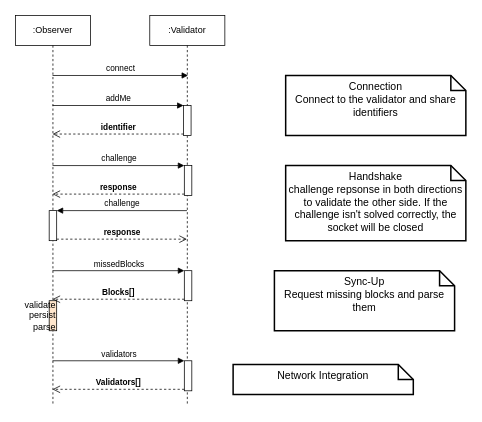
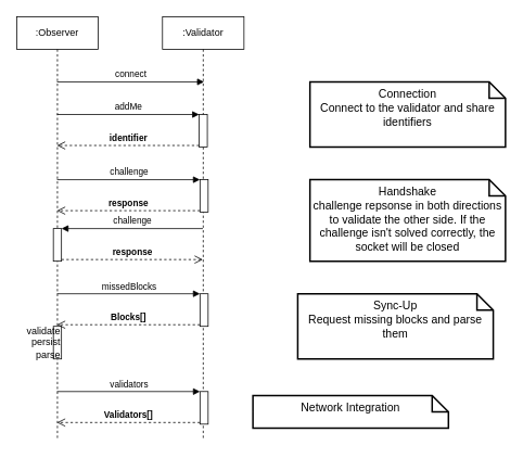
  <mxCell id="0" />
  <mxCell id="1" parent="0" />
  <mxCell id="2" value=":Observer" style="shape=umlLifeline;perimeter=lifelinePerimeter;whiteSpace=wrap;html=1;container=1;collapsible=0;recursiveResize=0;outlineConnect=0;" vertex="1" parent="1"><mxGeometry x="20" y="20" width="100" height="520" as="geometry" /></mxCell>
  <mxCell id="3" value="" style="html=1;points=[];perimeter=orthogonalPerimeter;" vertex="1" parent="2"><mxGeometry x="45" y="260" width="10" height="40" as="geometry" /></mxCell>
- <mxCell id="4" value="validate&lt;br&gt;persist&lt;br&gt;parse" style="html=1;points=[];perimeter=orthogonalPerimeter;align=right;fillColor=#ffe6cc;" vertex="1" parent="2"><mxGeometry x="45" y="380" width="10" height="40" as="geometry" /></mxCell>
+ <mxCell id="4" value="validate&lt;br&gt;persist&lt;br&gt;parse" style="html=1;points=[];perimeter=orthogonalPerimeter;align=right;" vertex="1" parent="2"><mxGeometry x="45" y="380" width="10" height="40" as="geometry" /></mxCell>
  <mxCell id="5" value=":Validator" style="shape=umlLifeline;perimeter=lifelinePerimeter;whiteSpace=wrap;html=1;container=1;collapsible=0;recursiveResize=0;outlineConnect=0;" vertex="1" parent="1"><mxGeometry x="199" y="20" width="100" height="520" as="geometry" /></mxCell>
  <mxCell id="6" value="" style="html=1;points=[];perimeter=orthogonalPerimeter;align=left;" vertex="1" parent="5"><mxGeometry x="45" y="120" width="10" height="40" as="geometry" /></mxCell>
  <mxCell id="7" value="" style="html=1;points=[];perimeter=orthogonalPerimeter;" vertex="1" parent="5"><mxGeometry x="46" y="460" width="10" height="40" as="geometry" /></mxCell>
  <mxCell id="8" value="" style="html=1;points=[];perimeter=orthogonalPerimeter;align=left;" vertex="1" parent="5"><mxGeometry x="46" y="200" width="10" height="40" as="geometry" /></mxCell>
  <mxCell id="9" value="" style="html=1;points=[];perimeter=orthogonalPerimeter;" vertex="1" parent="5"><mxGeometry x="46" y="340" width="10" height="40" as="geometry" /></mxCell>
  <mxCell id="10" value="connect" style="html=1;verticalAlign=bottom;endArrow=block;" edge="1" parent="1"><mxGeometry width="80" relative="1" as="geometry"><mxPoint x="69.5" y="100" as="sourcePoint" /><mxPoint x="250" y="100" as="targetPoint" /></mxGeometry></mxCell>
  <mxCell id="11" value="addMe" style="html=1;verticalAlign=bottom;endArrow=block;entryX=0;entryY=0;" edge="1" target="6" parent="1" source="2"><mxGeometry relative="1" as="geometry"><mxPoint x="174" y="140" as="sourcePoint" /></mxGeometry></mxCell>
  <mxCell id="12" value="&lt;b&gt;identifier&lt;/b&gt;" style="html=1;verticalAlign=bottom;endArrow=open;dashed=1;endSize=8;exitX=0;exitY=0.95;" edge="1" source="6" parent="1" target="2"><mxGeometry relative="1" as="geometry"><mxPoint x="174" y="216" as="targetPoint" /></mxGeometry></mxCell>
  <mxCell id="13" value="validators" style="html=1;verticalAlign=bottom;endArrow=block;entryX=0;entryY=0;" edge="1" target="7" parent="1" source="2"><mxGeometry relative="1" as="geometry"><mxPoint x="174" y="240" as="sourcePoint" /></mxGeometry></mxCell>
  <mxCell id="14" value="&lt;b&gt;Validators[]&lt;/b&gt;" style="html=1;verticalAlign=bottom;endArrow=open;dashed=1;endSize=8;exitX=0;exitY=0.95;" edge="1" source="7" parent="1" target="2"><mxGeometry relative="1" as="geometry"><mxPoint x="174" y="316" as="targetPoint" /></mxGeometry></mxCell>
  <mxCell id="15" value="Connection&lt;br&gt;Connect to the validator and share identifiers" style="shape=note;strokeWidth=2;fontSize=14;size=20;whiteSpace=wrap;html=1;verticalAlign=top;" vertex="1" parent="1"><mxGeometry x="380" y="100" width="240" height="80" as="geometry" /></mxCell>
  <mxCell id="16" value="Sync-Up&lt;br&gt;Request missing blocks and parse them" style="shape=note;strokeWidth=2;fontSize=14;size=20;whiteSpace=wrap;html=1;verticalAlign=top;" vertex="1" parent="1"><mxGeometry x="365" y="360" width="240" height="80" as="geometry" /></mxCell>
  <mxCell id="17" value="challenge" style="html=1;verticalAlign=bottom;endArrow=block;entryX=1;entryY=0;" edge="1" target="3" parent="1" source="5"><mxGeometry relative="1" as="geometry"><mxPoint x="135" y="260" as="sourcePoint" /></mxGeometry></mxCell>
  <mxCell id="18" value="response" style="html=1;verticalAlign=bottom;endArrow=open;dashed=1;endSize=8;exitX=1;exitY=0.95;fontStyle=1" edge="1" source="3" parent="1" target="5"><mxGeometry relative="1" as="geometry"><mxPoint x="135" y="317" as="targetPoint" /></mxGeometry></mxCell>
  <mxCell id="19" value="Handshake&lt;br&gt;challenge repsonse in both directions to validate the other side. If the challenge isn't solved correctly, the socket will be closed" style="shape=note;strokeWidth=2;fontSize=14;size=20;whiteSpace=wrap;html=1;verticalAlign=top;" vertex="1" parent="1"><mxGeometry x="380" y="220" width="240" height="100" as="geometry" /></mxCell>
  <mxCell id="20" value="missedBlocks" style="html=1;verticalAlign=bottom;endArrow=block;entryX=0;entryY=0;" edge="1" target="9" parent="1" source="2"><mxGeometry relative="1" as="geometry"><mxPoint x="174" y="320" as="sourcePoint" /></mxGeometry></mxCell>
  <mxCell id="21" value="Blocks[]" style="html=1;verticalAlign=bottom;endArrow=open;dashed=1;endSize=8;exitX=0;exitY=0.95;fontStyle=1" edge="1" source="9" parent="1" target="2"><mxGeometry relative="1" as="geometry"><mxPoint x="174" y="396" as="targetPoint" /></mxGeometry></mxCell>
  <mxCell id="22" value="&lt;b&gt;response&lt;/b&gt;" style="html=1;verticalAlign=bottom;endArrow=open;dashed=1;endSize=8;exitX=0;exitY=0.95;" edge="1" parent="1" source="8" target="2"><mxGeometry relative="1" as="geometry"><mxPoint x="69.5" y="238" as="targetPoint" /></mxGeometry></mxCell>
  <mxCell id="23" value="challenge" style="html=1;verticalAlign=bottom;endArrow=block;entryX=0;entryY=0;" edge="1" parent="1" target="8" source="2"><mxGeometry relative="1" as="geometry"><mxPoint x="69.5" y="200" as="sourcePoint" /></mxGeometry></mxCell>
  <mxCell id="24" value="Network Integration" style="shape=note;strokeWidth=2;fontSize=14;size=20;whiteSpace=wrap;html=1;verticalAlign=top;" vertex="1" parent="1"><mxGeometry x="310" y="485" width="240" height="40" as="geometry" /></mxCell>
